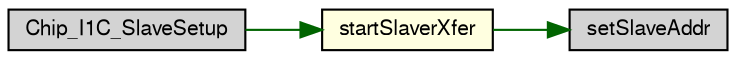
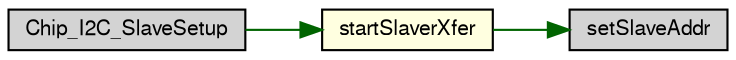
  digraph {
    rankdir=LR
    node [color=black fillcolor=lightgrey fontname=FreeSans fontsize=10 shape=record style=filled]
    edge [color=darkgreen fontname=FreeSans fontsize=10 labelfontname=FreeSans labelfontsize=10 style=solid]
-   n1 [fontcolor=black height=0.2 label=Chip_I1C_SlaveSetup width=0.4]
+   n1 [fontcolor=black height=0.2 label=Chip_I2C_SlaveSetup width=0.4]
    n2 [fillcolor=lightyellow height=0.2 label=startSlaverXfer width=0.4]
    n3 [height=0.2 label=setSlaveAddr width=0.4]
    n1 -> n2
    n2 -> n3
  }
